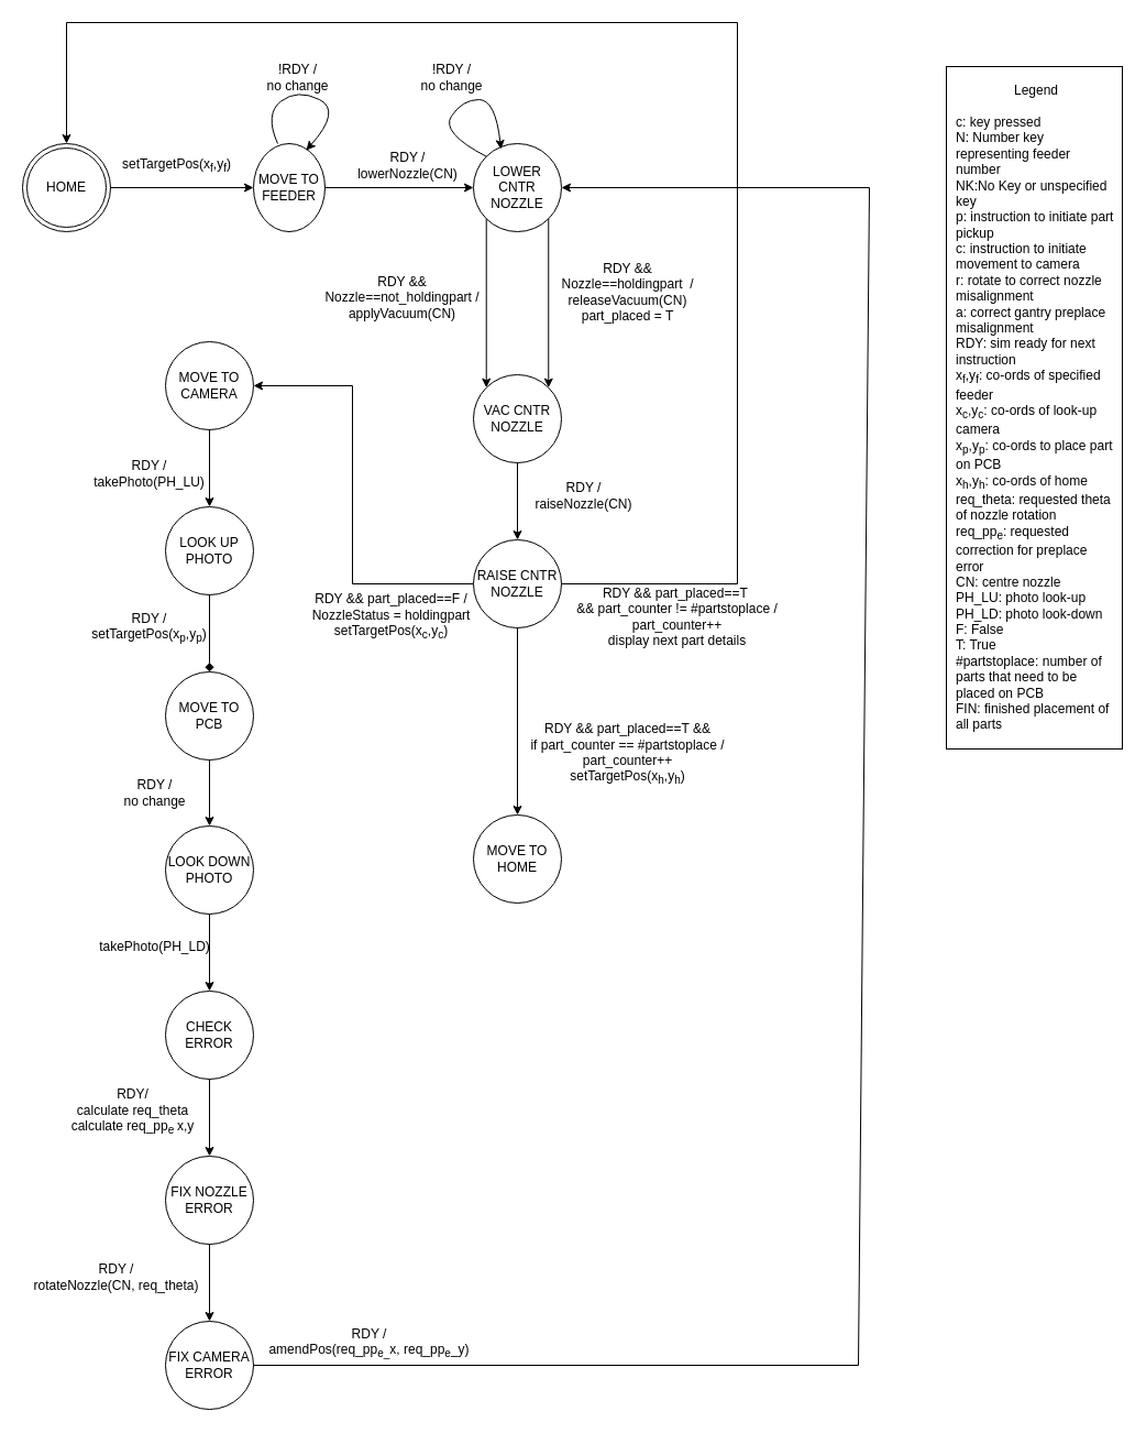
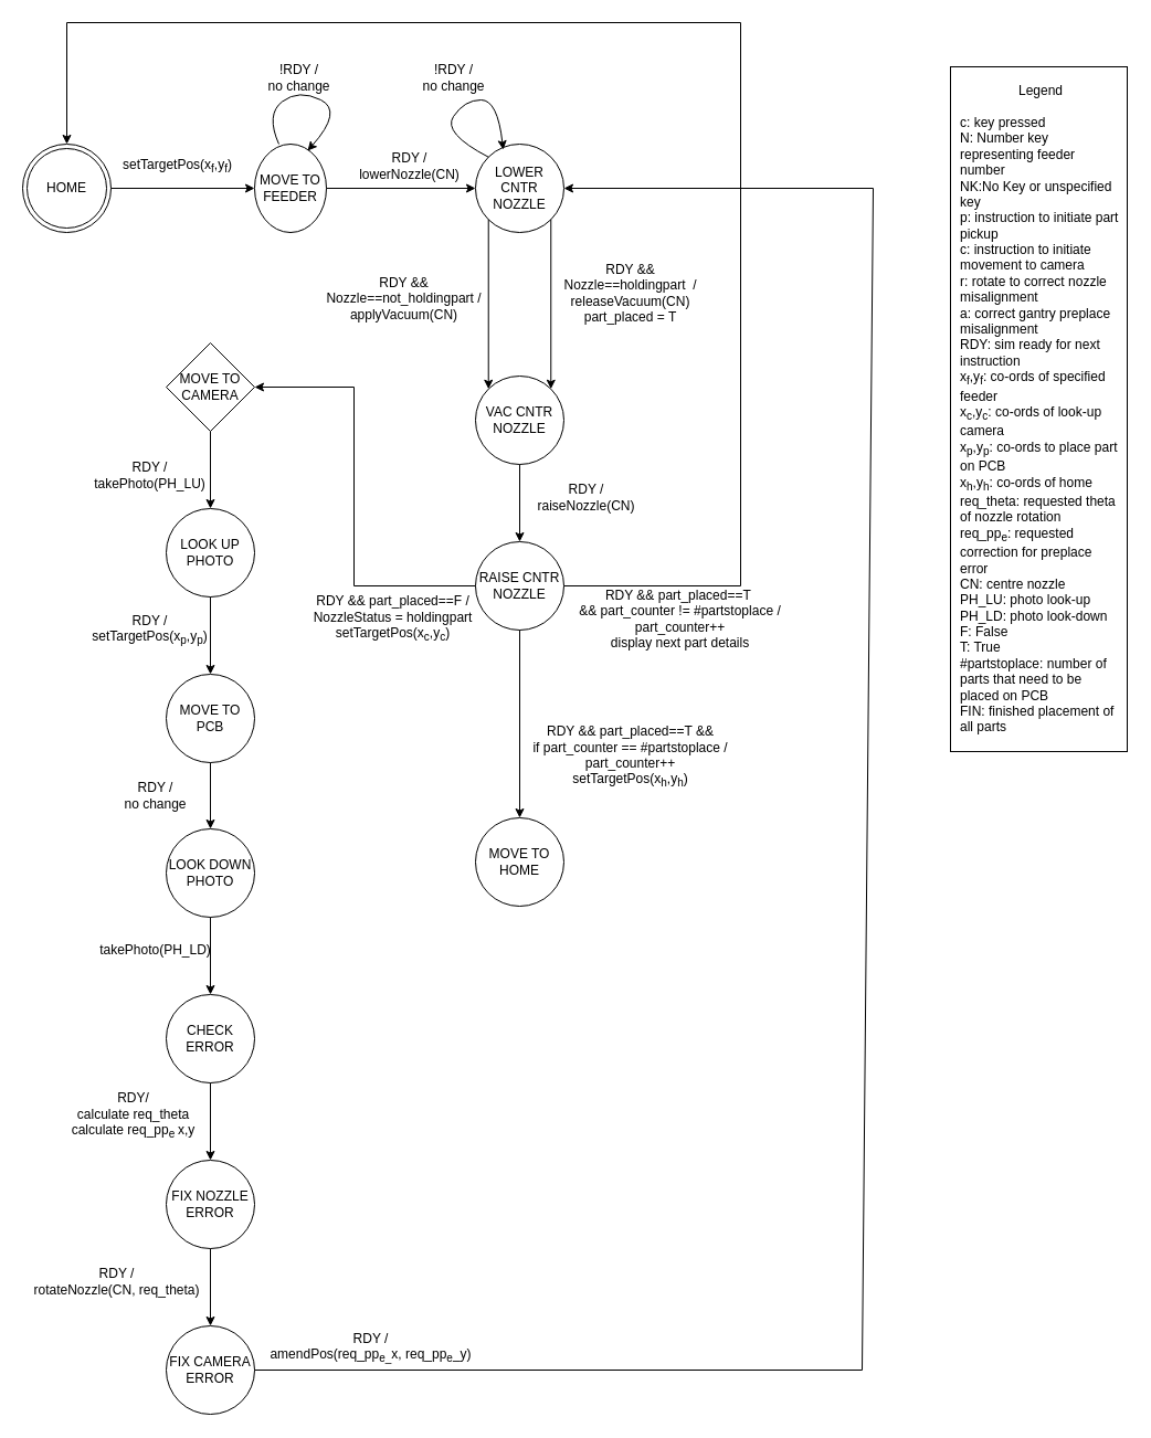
  <mxCell id="0" />
  <mxCell id="1" parent="0" />
  <mxCell id="2" value="HOME" style="ellipse;shape=doubleEllipse;whiteSpace=wrap;html=1;aspect=fixed;fillColor=none;" parent="1" vertex="1"><mxGeometry x="20" y="130" width="80" height="80" as="geometry" /></mxCell>
  <mxCell id="3" value="&lt;div&gt;setTargetPos(x&lt;sub&gt;f&lt;/sub&gt;,y&lt;sub&gt;f&lt;/sub&gt;)&lt;br&gt;&lt;/div&gt;" style="text;html=1;align=center;verticalAlign=middle;resizable=0;points=[];autosize=1;strokeColor=none;fillColor=none;" parent="1" vertex="1"><mxGeometry x="100" y="135" width="120" height="30" as="geometry" /></mxCell>
  <mxCell id="4" value="MOVE TO FEEDER" style="ellipse;whiteSpace=wrap;html=1;aspect=fixed;fillColor=none;" parent="1" vertex="1"><mxGeometry x="230" y="130" width="65" height="80" as="geometry" /></mxCell>
  <mxCell id="5" value="" style="endArrow=classic;html=1;rounded=0;exitX=1;exitY=0.5;exitDx=0;exitDy=0;entryX=0;entryY=0.5;entryDx=0;entryDy=0;" parent="1" source="2" target="4" edge="1"><mxGeometry width="50" height="50" relative="1" as="geometry"><mxPoint x="380" y="340" as="sourcePoint" /><mxPoint x="430" y="290" as="targetPoint" /></mxGeometry></mxCell>
  <mxCell id="6" value="" style="curved=1;endArrow=classic;html=1;rounded=0;entryX=0.738;entryY=0.075;entryDx=0;entryDy=0;entryPerimeter=0;exitX=0.338;exitY=0;exitDx=0;exitDy=0;exitPerimeter=0;" parent="1" source="4" target="4" edge="1"><mxGeometry width="50" height="50" relative="1" as="geometry"><mxPoint x="255" y="127" as="sourcePoint" /><mxPoint x="285" y="119" as="targetPoint" /><Array as="points"><mxPoint x="240" y="103" /><mxPoint x="270" y="80" /><mxPoint x="310" y="100" /></Array></mxGeometry></mxCell>
  <mxCell id="7" value="&lt;div&gt;!RDY / &lt;br&gt;&lt;/div&gt;&lt;div&gt;no change&lt;/div&gt;" style="text;html=1;align=center;verticalAlign=middle;resizable=0;points=[];autosize=1;strokeColor=none;fillColor=none;" parent="1" vertex="1"><mxGeometry x="230" width="80" height="40" as="geometry" y="50" /></mxCell>
  <mxCell id="8" value="LOWER CNTR NOZZLE" style="ellipse;whiteSpace=wrap;html=1;aspect=fixed;fillColor=none;" parent="1" vertex="1"><mxGeometry x="430" y="130" width="80" height="80" as="geometry" /></mxCell>
  <mxCell id="9" value="" style="endArrow=classic;html=1;rounded=0;exitX=1;exitY=0.5;exitDx=0;exitDy=0;entryX=0;entryY=0.5;entryDx=0;entryDy=0;" parent="1" source="4" target="8" edge="1"><mxGeometry width="50" height="50" relative="1" as="geometry"><mxPoint x="380" y="340" as="sourcePoint" /><mxPoint x="430" y="290" as="targetPoint" /></mxGeometry></mxCell>
  <mxCell id="10" value="&lt;div&gt;RDY / &lt;br&gt;&lt;/div&gt;&lt;div&gt;lowerNozzle(CN)&lt;/div&gt;" style="text;html=1;align=center;verticalAlign=middle;resizable=0;points=[];autosize=1;strokeColor=none;fillColor=none;" parent="1" vertex="1"><mxGeometry x="310" y="130" width="120" height="40" as="geometry" /></mxCell>
  <mxCell id="11" value="" style="curved=1;endArrow=classic;html=1;rounded=0;entryX=0.313;entryY=0.063;entryDx=0;entryDy=0;entryPerimeter=0;exitX=0;exitY=0;exitDx=0;exitDy=0;" parent="1" source="8" target="8" edge="1"><mxGeometry width="50" height="50" relative="1" as="geometry"><mxPoint x="457" y="130" as="sourcePoint" /><mxPoint x="489" y="136" as="targetPoint" /><Array as="points"><mxPoint x="400" y="120" /><mxPoint x="420" y="90" /><mxPoint x="450" y="90" /></Array></mxGeometry></mxCell>
  <mxCell id="12" value="&lt;div&gt;!RDY /&lt;br&gt;&lt;/div&gt;&lt;div&gt;no change&lt;br&gt;&lt;/div&gt;" style="text;html=1;align=center;verticalAlign=middle;resizable=0;points=[];autosize=1;strokeColor=none;fillColor=none;" parent="1" vertex="1"><mxGeometry x="370" width="80" height="40" as="geometry" y="50" /></mxCell>
  <mxCell id="13" value="&lt;div&gt;Legend&lt;/div&gt;&lt;div&gt;&lt;br&gt;&lt;/div&gt;&lt;div align=&quot;left&quot;&gt;c: key pressed&lt;/div&gt;&lt;div align=&quot;left&quot;&gt;N: Number key representing feeder number&lt;/div&gt;&lt;div align=&quot;left&quot;&gt;NK:No Key or unspecified key&lt;/div&gt;&lt;div align=&quot;left&quot;&gt;p: instruction to initiate part pickup&lt;/div&gt;&lt;div align=&quot;left&quot;&gt;c: instruction to initiate movement to camera&lt;/div&gt;&lt;div align=&quot;left&quot;&gt;r: rotate to correct nozzle misalignment&lt;/div&gt;&lt;div align=&quot;left&quot;&gt;a: correct gantry preplace misalignment&lt;br&gt;&lt;/div&gt;&lt;div align=&quot;left&quot;&gt;RDY: sim ready for next instruction&lt;/div&gt;&lt;div align=&quot;left&quot;&gt;x&lt;sub&gt;f&lt;/sub&gt;,y&lt;sub&gt;f&lt;/sub&gt;: co-ords of specified feeder&lt;/div&gt;&lt;div align=&quot;left&quot;&gt;x&lt;sub&gt;c&lt;/sub&gt;,y&lt;sub&gt;c&lt;/sub&gt;: co-ords of look-up camera&lt;/div&gt;&lt;div align=&quot;left&quot;&gt;x&lt;sub&gt;p&lt;/sub&gt;,y&lt;sub&gt;p&lt;/sub&gt;: co-ords to place part on PCB&lt;br&gt;&lt;/div&gt;&lt;div align=&quot;left&quot;&gt;x&lt;sub&gt;h&lt;/sub&gt;,y&lt;sub&gt;h&lt;/sub&gt;: co-ords of home&lt;br&gt;&lt;/div&gt;&lt;div align=&quot;left&quot;&gt;req_theta: requested theta of nozzle rotation&lt;br&gt;&lt;/div&gt;&lt;div align=&quot;left&quot;&gt;req_pp&lt;sub&gt;e&lt;/sub&gt;: requested correction for preplace error&lt;/div&gt;&lt;div align=&quot;left&quot;&gt;CN: centre nozzle&lt;/div&gt;&lt;div align=&quot;left&quot;&gt;PH_LU: photo look-up&lt;/div&gt;&lt;div align=&quot;left&quot;&gt;PH_LD: photo look-down&lt;/div&gt;&lt;div align=&quot;left&quot;&gt;F: False&lt;/div&gt;&lt;div align=&quot;left&quot;&gt;T: True&lt;/div&gt;&lt;div align=&quot;left&quot;&gt;#partstoplace: number of parts that need to be placed on PCB&lt;br&gt;&lt;/div&gt;&lt;div align=&quot;left&quot;&gt;FIN: finished placement of all parts&lt;br&gt;&lt;/div&gt;" style="rounded=0;whiteSpace=wrap;html=1;fillColor=none;perimeterSpacing=0;spacingRight=4;spacingLeft=8;" parent="1" vertex="1"><mxGeometry x="860" y="60" width="160" height="620" as="geometry" /></mxCell>
  <mxCell id="14" value="VAC CNTR NOZZLE" style="ellipse;whiteSpace=wrap;html=1;aspect=fixed;fillColor=none;" parent="1" vertex="1"><mxGeometry x="430" y="340" width="80" height="80" as="geometry" /></mxCell>
  <mxCell id="15" value="" style="endArrow=classic;html=1;rounded=0;exitX=1;exitY=1;exitDx=0;exitDy=0;entryX=1;entryY=0;entryDx=0;entryDy=0;" parent="1" source="8" target="14" edge="1"><mxGeometry width="50" height="50" relative="1" as="geometry"><mxPoint x="528.284" y="388.284" as="sourcePoint" /><mxPoint x="450" y="290" as="targetPoint" /></mxGeometry></mxCell>
  <mxCell id="16" value="&lt;div&gt;RDY &amp;amp;&amp;amp; &lt;br&gt;&lt;/div&gt;&lt;div&gt;Nozzle==not_holdingpart  /&lt;/div&gt;&lt;div&gt;applyVacuum(CN)&lt;br&gt;&lt;/div&gt;" style="text;html=1;align=center;verticalAlign=middle;resizable=0;points=[];autosize=1;strokeColor=none;fillColor=none;" parent="1" vertex="1"><mxGeometry x="280" y="240" width="170" height="60" as="geometry" /></mxCell>
  <mxCell id="17" value="RAISE CNTR NOZZLE" style="ellipse;whiteSpace=wrap;html=1;aspect=fixed;fillColor=none;" parent="1" vertex="1"><mxGeometry x="430" y="490" width="80" height="80" as="geometry" /></mxCell>
  <mxCell id="18" value="" style="endArrow=classic;html=1;rounded=0;exitX=0.5;exitY=1;exitDx=0;exitDy=0;entryX=0.5;entryY=0;entryDx=0;entryDy=0;" parent="1" source="14" target="17" edge="1"><mxGeometry width="50" height="50" relative="1" as="geometry"><mxPoint x="400" y="370" as="sourcePoint" /><mxPoint x="450" y="320" as="targetPoint" /></mxGeometry></mxCell>
  <mxCell id="19" value="&lt;div&gt;RDY &amp;amp;&amp;amp; part_placed==F /&lt;/div&gt;&lt;div&gt;NozzleStatus = holdingpart&lt;/div&gt;&lt;div&gt;setTargetPos(x&lt;sub&gt;c&lt;/sub&gt;,y&lt;sub&gt;c&lt;/sub&gt;)&lt;/div&gt;" style="text;html=1;align=center;verticalAlign=middle;resizable=0;points=[];autosize=1;strokeColor=none;fillColor=none;" parent="1" vertex="1"><mxGeometry x="270" y="530" width="170" height="60" as="geometry" /></mxCell>
  <mxCell id="20" value="&lt;div&gt;RDY /&lt;/div&gt;&lt;div&gt;raiseNozzle(CN)&lt;br&gt;&lt;/div&gt;" style="text;html=1;align=center;verticalAlign=middle;resizable=0;points=[];autosize=1;strokeColor=none;fillColor=none;" parent="1" vertex="1"><mxGeometry x="475" y="430" width="110" height="40" as="geometry" /></mxCell>
- <mxCell id="21" value="MOVE TO CAMERA" style="ellipse;whiteSpace=wrap;html=1;aspect=fixed;fillColor=none;" parent="1" vertex="1"><mxGeometry x="150" y="310" width="80" height="80" as="geometry" /></mxCell>
+ <mxCell id="21" value="MOVE TO CAMERA" style="rhombus;whiteSpace=wrap;html=1;aspect=fixed;fillColor=none;" parent="1" vertex="1"><mxGeometry x="150" y="310" width="80" height="80" as="geometry" /></mxCell>
  <mxCell id="22" value="" style="endArrow=classic;html=1;rounded=0;exitX=0.5;exitY=1;exitDx=0;exitDy=0;" parent="1" source="21" target="23" edge="1"><mxGeometry width="50" height="50" relative="1" as="geometry"><mxPoint x="390" y="130" as="sourcePoint" /><mxPoint x="320" y="450" as="targetPoint" /></mxGeometry></mxCell>
  <mxCell id="23" value="LOOK UP PHOTO" style="ellipse;whiteSpace=wrap;html=1;aspect=fixed;fillColor=none;" parent="1" vertex="1"><mxGeometry x="150" y="460" width="80" height="80" as="geometry" /></mxCell>
  <mxCell id="24" value="&lt;div&gt;RDY / &lt;br&gt;&lt;/div&gt;&lt;div&gt;takePhoto(PH_LU)&lt;br&gt;&lt;/div&gt;" style="text;html=1;align=center;verticalAlign=middle;resizable=0;points=[];autosize=1;strokeColor=none;fillColor=none;" parent="1" vertex="1"><mxGeometry x="70" y="410" width="130" height="40" as="geometry" /></mxCell>
  <mxCell id="25" value="MOVE TO PCB" style="ellipse;whiteSpace=wrap;html=1;aspect=fixed;fillColor=none;" parent="1" vertex="1"><mxGeometry x="150" y="610" width="80" height="80" as="geometry" /></mxCell>
- <mxCell id="26" value="" style="endArrow=diamond;html=1;rounded=0;exitX=0.5;exitY=1;exitDx=0;exitDy=0;entryX=0.5;entryY=0;entryDx=0;entryDy=0;" parent="1" source="23" target="25" edge="1"><mxGeometry width="50" height="50" relative="1" as="geometry"><mxPoint x="470" y="340" as="sourcePoint" /><mxPoint x="520" y="290" as="targetPoint" /></mxGeometry></mxCell>
+ <mxCell id="26" value="" style="endArrow=classic;html=1;rounded=0;exitX=0.5;exitY=1;exitDx=0;exitDy=0;entryX=0.5;entryY=0;entryDx=0;entryDy=0;" parent="1" source="23" target="25" edge="1"><mxGeometry width="50" height="50" relative="1" as="geometry"><mxPoint x="470" y="340" as="sourcePoint" /><mxPoint x="520" y="290" as="targetPoint" /></mxGeometry></mxCell>
  <mxCell id="27" value="&lt;div&gt;RDY /&lt;/div&gt;&lt;div&gt;setTargetPos(x&lt;sub&gt;p&lt;/sub&gt;,y&lt;sub&gt;p&lt;/sub&gt;) &lt;/div&gt;" style="text;html=1;align=center;verticalAlign=middle;resizable=0;points=[];autosize=1;strokeColor=none;fillColor=none;" parent="1" vertex="1"><mxGeometry x="70" y="550" width="130" height="40" as="geometry" /></mxCell>
  <mxCell id="28" value="CHECK ERROR" style="ellipse;whiteSpace=wrap;html=1;aspect=fixed;fillColor=none;" parent="1" vertex="1"><mxGeometry x="150" y="900" width="80" height="80" as="geometry" /></mxCell>
  <mxCell id="29" value="" style="endArrow=classic;html=1;rounded=0;exitX=0.5;exitY=1;exitDx=0;exitDy=0;entryX=0.5;entryY=0;entryDx=0;entryDy=0;" parent="1" source="25" target="36" edge="1"><mxGeometry width="50" height="50" relative="1" as="geometry"><mxPoint x="500" y="490" as="sourcePoint" /><mxPoint x="320" y="760" as="targetPoint" /></mxGeometry></mxCell>
  <mxCell id="30" value="&lt;div&gt;RDY /&lt;/div&gt;&lt;div&gt;no change&lt;br&gt;&lt;/div&gt;" style="text;html=1;align=center;verticalAlign=middle;resizable=0;points=[];autosize=1;strokeColor=none;fillColor=none;" parent="1" vertex="1"><mxGeometry x="100" y="700" width="80" height="40" as="geometry" /></mxCell>
  <mxCell id="31" value="" style="endArrow=classic;html=1;rounded=0;exitX=0.5;exitY=1;exitDx=0;exitDy=0;entryX=0.5;entryY=0;entryDx=0;entryDy=0;" parent="1" source="28" edge="1" target="33"><mxGeometry width="50" height="50" relative="1" as="geometry"><mxPoint x="300" y="800" as="sourcePoint" /><mxPoint x="800" y="710" as="targetPoint" /><Array as="points" /></mxGeometry></mxCell>
  <mxCell id="32" value="&lt;div&gt;RDY/&lt;/div&gt;&lt;div&gt;calculate req_theta&lt;br&gt;&lt;/div&gt;&lt;div&gt;calculate req_pp&lt;sub&gt;e &lt;/sub&gt;x,y&lt;br&gt;&lt;/div&gt;" style="text;html=1;align=center;verticalAlign=middle;resizable=0;points=[];autosize=1;strokeColor=none;fillColor=none;" parent="1" vertex="1"><mxGeometry x="50" y="980" width="140" height="60" as="geometry" /></mxCell>
  <mxCell id="33" value="FIX NOZZLE ERROR" style="ellipse;whiteSpace=wrap;html=1;aspect=fixed;fillColor=none;" parent="1" vertex="1"><mxGeometry x="150" y="1050" width="80" height="80" as="geometry" /></mxCell>
  <mxCell id="34" value="&lt;div&gt;RDY &amp;amp;&amp;amp;&lt;/div&gt;&lt;div&gt;Nozzle==holdingpart&amp;nbsp; /&lt;/div&gt;&lt;div&gt;releaseVacuum(CN)&lt;/div&gt;&lt;div&gt;part_placed = T&lt;/div&gt;" style="text;html=1;align=center;verticalAlign=middle;resizable=0;points=[];autosize=1;strokeColor=none;fillColor=none;" parent="1" vertex="1"><mxGeometry x="500" y="230" width="140" height="70" as="geometry" /></mxCell>
  <mxCell id="35" value="" style="endArrow=classic;html=1;rounded=0;exitX=0;exitY=1;exitDx=0;exitDy=0;entryX=0;entryY=0;entryDx=0;entryDy=0;" parent="1" source="8" target="14" edge="1"><mxGeometry width="50" height="50" relative="1" as="geometry"><mxPoint x="471.716" y="388.284" as="sourcePoint" /><mxPoint x="450" y="410" as="targetPoint" /></mxGeometry></mxCell>
  <mxCell id="36" value="LOOK DOWN PHOTO" style="ellipse;whiteSpace=wrap;html=1;aspect=fixed;fillColor=none;" parent="1" vertex="1"><mxGeometry x="150" y="750" width="80" height="80" as="geometry" /></mxCell>
  <mxCell id="37" value="" style="endArrow=classic;html=1;rounded=0;exitX=0.5;exitY=1;exitDx=0;exitDy=0;entryX=0.5;entryY=0;entryDx=0;entryDy=0;" parent="1" source="36" target="28" edge="1"><mxGeometry width="50" height="50" relative="1" as="geometry"><mxPoint x="620" y="730" as="sourcePoint" /><mxPoint x="670" y="680" as="targetPoint" /></mxGeometry></mxCell>
  <mxCell id="38" value="takePhoto(PH_LD)" style="text;html=1;align=center;verticalAlign=middle;resizable=0;points=[];autosize=1;strokeColor=none;fillColor=none;" parent="1" vertex="1"><mxGeometry x="75" y="845" width="130" height="30" as="geometry" /></mxCell>
  <mxCell id="39" value="&lt;div&gt;RDY &amp;amp;&amp;amp; part_placed==T&amp;nbsp;&lt;/div&gt;&lt;div&gt;&amp;amp;&amp;amp; part_counter !=&amp;nbsp;#partstoplace /&lt;/div&gt;&lt;div&gt;part_counter++&lt;/div&gt;&lt;div&gt;display next part details&lt;br&gt;&lt;/div&gt;" style="text;html=1;align=center;verticalAlign=middle;resizable=0;points=[];autosize=1;strokeColor=none;fillColor=none;" parent="1" vertex="1"><mxGeometry x="510" y="525" width="210" height="70" as="geometry" /></mxCell>
  <mxCell id="40" value="&lt;div&gt;RDY &amp;amp;&amp;amp; part_placed==T &amp;amp;&amp;amp; &lt;br&gt;&lt;/div&gt;&lt;div&gt;if part_counter ==&amp;nbsp;#partstoplace /&lt;/div&gt;&lt;div&gt;part_counter++&lt;/div&gt;&lt;div&gt;setTargetPos(x&lt;sub&gt;h&lt;/sub&gt;,y&lt;sub&gt;h&lt;/sub&gt;)&lt;/div&gt;" style="text;html=1;align=center;verticalAlign=middle;resizable=0;points=[];autosize=1;strokeColor=none;fillColor=none;" parent="1" vertex="1"><mxGeometry x="470" y="650" width="200" height="70" as="geometry" /></mxCell>
  <mxCell id="41" value="MOVE TO HOME" style="ellipse;whiteSpace=wrap;html=1;aspect=fixed;fillColor=none;" parent="1" vertex="1"><mxGeometry x="430" y="740" width="80" height="80" as="geometry" /></mxCell>
  <mxCell id="42" value="" style="endArrow=classic;html=1;rounded=0;exitX=0;exitY=0.5;exitDx=0;exitDy=0;entryX=1;entryY=0.5;entryDx=0;entryDy=0;" edge="1" parent="1" source="17" target="21"><mxGeometry width="50" height="50" relative="1" as="geometry"><mxPoint x="440" y="460" as="sourcePoint" /><mxPoint x="490" y="410" as="targetPoint" /><Array as="points"><mxPoint x="320" y="530" /><mxPoint x="320" y="350" /></Array></mxGeometry></mxCell>
  <mxCell id="43" value="FIX CAMERA ERROR" style="ellipse;whiteSpace=wrap;html=1;aspect=fixed;fillColor=none;" vertex="1" parent="1"><mxGeometry x="150" y="1200" width="80" height="80" as="geometry" /></mxCell>
  <mxCell id="44" value="" style="endArrow=classic;html=1;rounded=0;exitX=0.5;exitY=1;exitDx=0;exitDy=0;entryX=0.5;entryY=0;entryDx=0;entryDy=0;" edge="1" parent="1" source="33" target="43"><mxGeometry width="50" height="50" relative="1" as="geometry"><mxPoint x="410" y="940" as="sourcePoint" /><mxPoint x="460" y="890" as="targetPoint" /></mxGeometry></mxCell>
  <mxCell id="45" value="&lt;div&gt;RDY /&lt;/div&gt;&lt;div&gt;rotateNozzle(CN, req_theta)&lt;br&gt;&lt;/div&gt;" style="text;html=1;align=center;verticalAlign=middle;resizable=0;points=[];autosize=1;strokeColor=none;fillColor=none;" vertex="1" parent="1"><mxGeometry x="20" y="1140" width="170" height="40" as="geometry" /></mxCell>
  <mxCell id="46" value="&lt;div&gt;RDY /&lt;/div&gt;&lt;div&gt;amendPos(req_pp&lt;sub&gt;e_&lt;/sub&gt;x,&amp;nbsp;req_pp&lt;sub&gt;e&lt;/sub&gt;_y)&lt;/div&gt;" style="text;html=1;align=center;verticalAlign=middle;resizable=0;points=[];autosize=1;strokeColor=none;fillColor=none;" vertex="1" parent="1"><mxGeometry x="230" y="1200" width="210" height="40" as="geometry" /></mxCell>
  <mxCell id="47" value="" style="endArrow=classic;html=1;rounded=0;exitX=1;exitY=0.5;exitDx=0;exitDy=0;entryX=1;entryY=0.5;entryDx=0;entryDy=0;" edge="1" parent="1" source="43" target="8"><mxGeometry width="50" height="50" relative="1" as="geometry"><mxPoint x="410" y="970" as="sourcePoint" /><mxPoint x="460" y="920" as="targetPoint" /><Array as="points"><mxPoint x="780" y="1240" /><mxPoint x="790" y="170" /></Array></mxGeometry></mxCell>
  <mxCell id="48" value="" style="endArrow=classic;html=1;rounded=0;exitX=1;exitY=0.5;exitDx=0;exitDy=0;entryX=0.5;entryY=0;entryDx=0;entryDy=0;" edge="1" parent="1" source="17" target="2"><mxGeometry width="50" height="50" relative="1" as="geometry"><mxPoint x="410" y="460" as="sourcePoint" /><mxPoint x="700" y="90" as="targetPoint" /><Array as="points"><mxPoint x="670" y="530" /><mxPoint x="670" y="20" /><mxPoint x="60" y="20" /></Array></mxGeometry></mxCell>
  <mxCell id="49" value="" style="endArrow=classic;html=1;rounded=0;exitX=0.5;exitY=1;exitDx=0;exitDy=0;entryX=0.5;entryY=0;entryDx=0;entryDy=0;" edge="1" parent="1" source="17" target="41"><mxGeometry width="50" height="50" relative="1" as="geometry"><mxPoint x="410" y="520" as="sourcePoint" /><mxPoint x="460" y="470" as="targetPoint" /></mxGeometry></mxCell>
